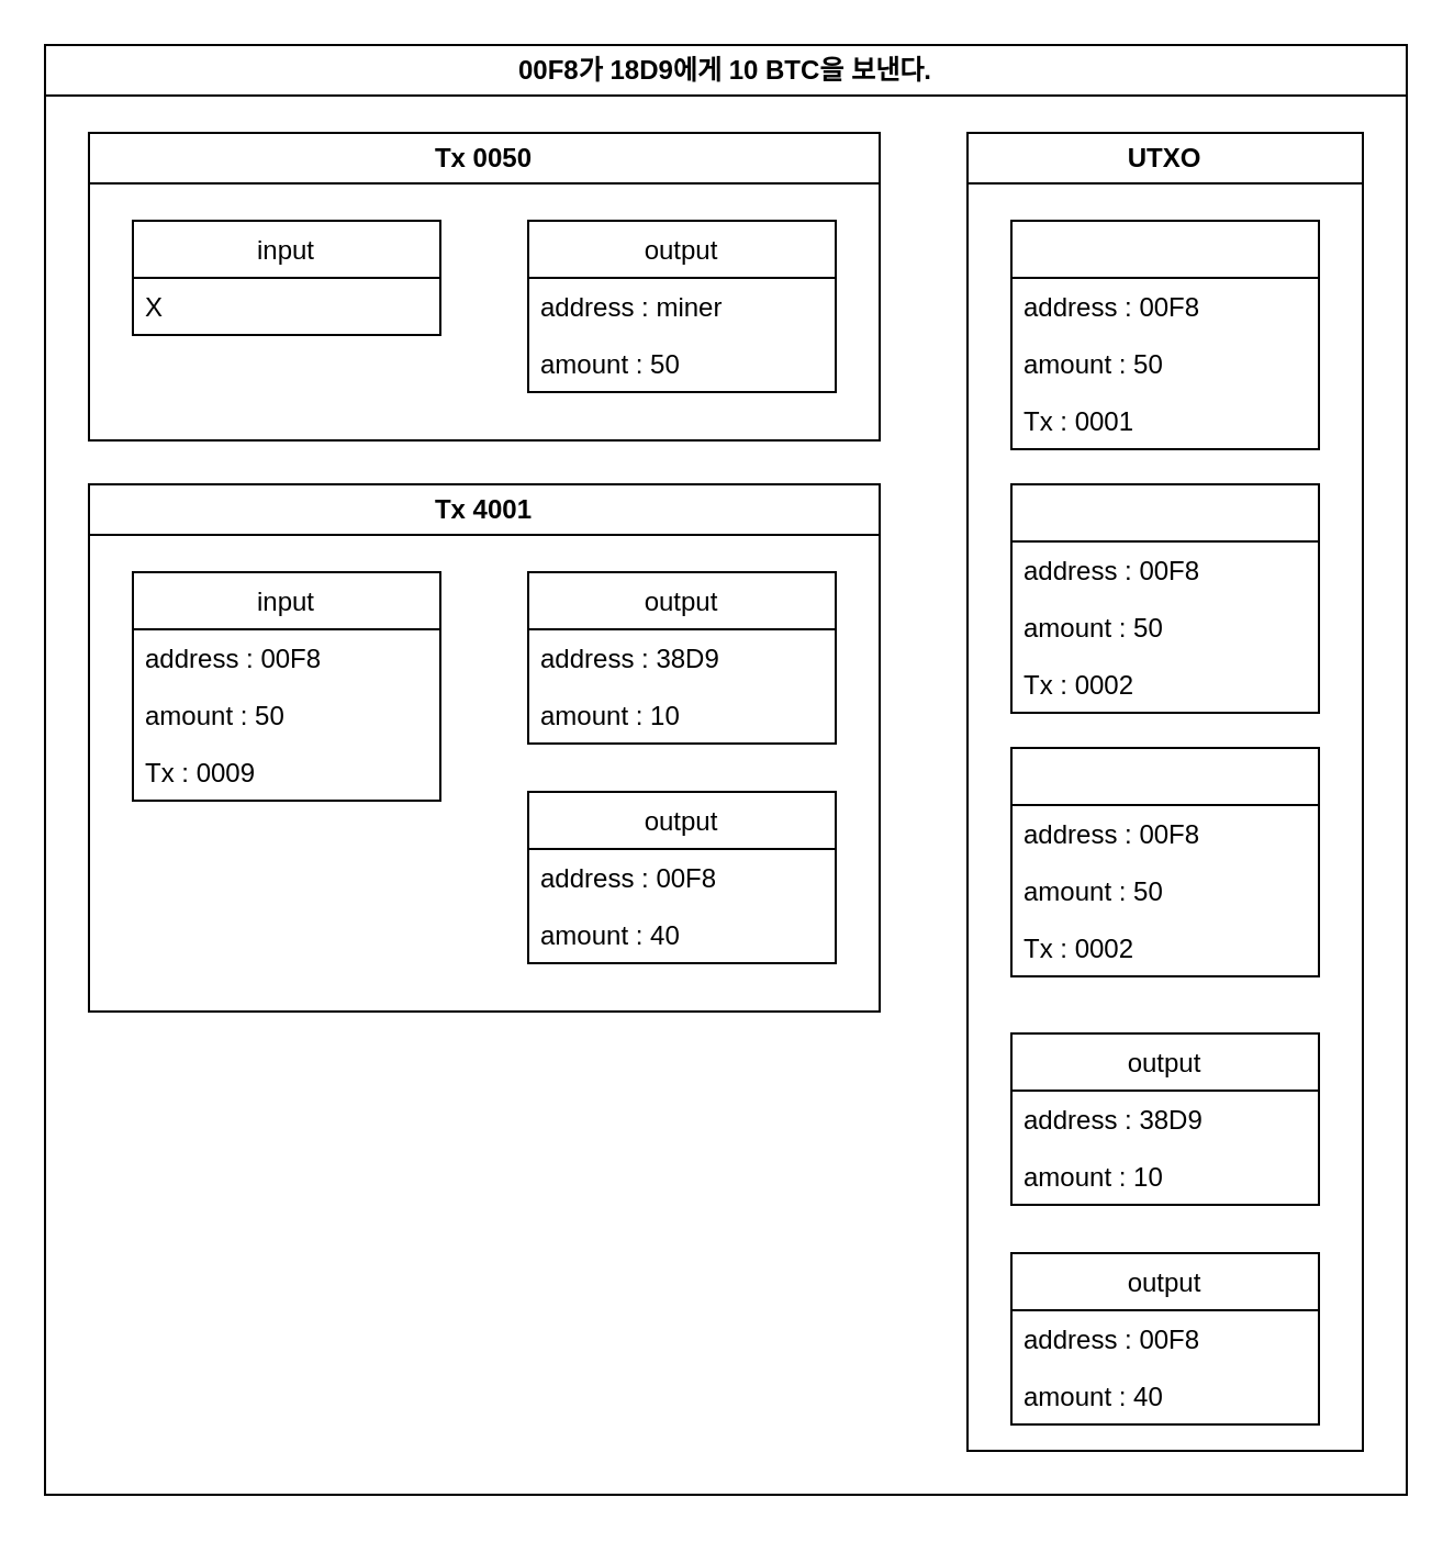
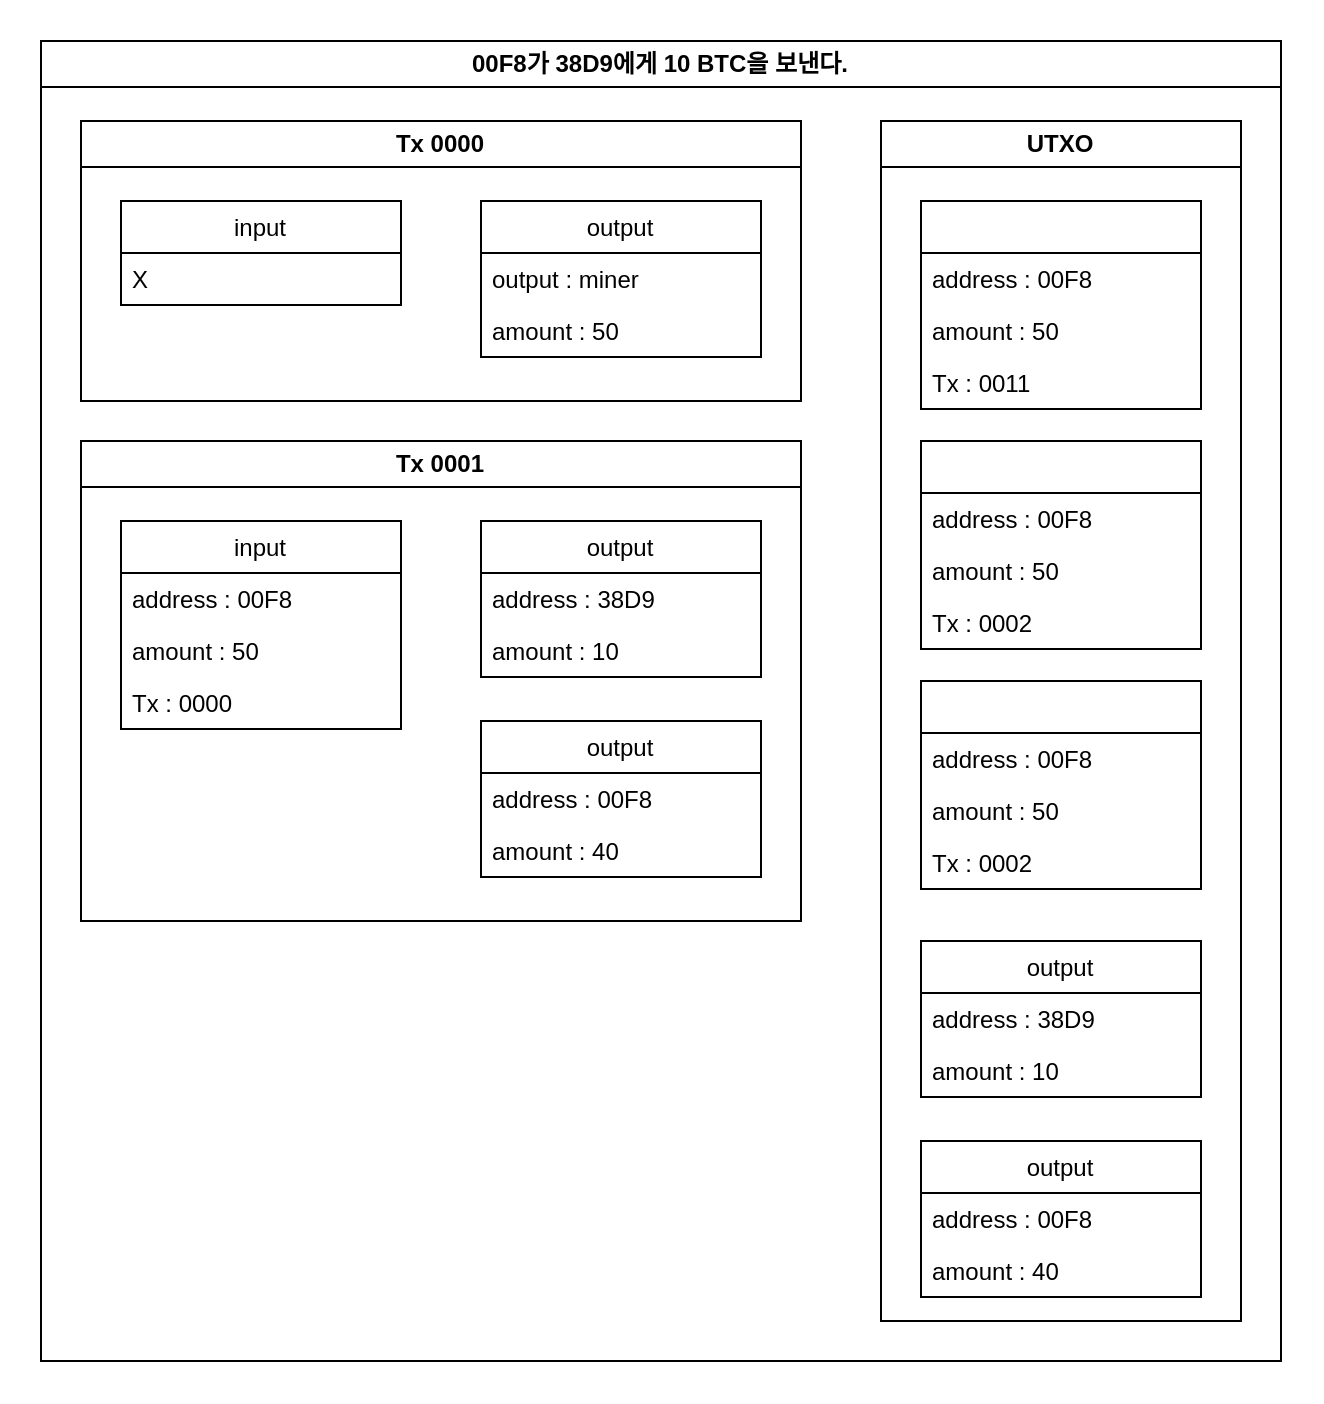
  <mxCell id="0" />
  <mxCell id="1" parent="0" />
- <mxCell id="2" value="00F8가 18D9에게 10 BTC을 보낸다." style="swimlane;whiteSpace=wrap;html=1;" vertex="1" parent="1"><mxGeometry x="20" y="20" width="620" height="660" as="geometry" /></mxCell>
- <mxCell id="3" value="Tx 0050" style="swimlane;whiteSpace=wrap;html=1;" vertex="1" parent="2"><mxGeometry x="20" y="40" width="360" height="140" as="geometry" /></mxCell>
+ <mxCell id="2" value="00F8가 38D9에게 10 BTC을 보낸다." style="swimlane;whiteSpace=wrap;html=1;" vertex="1" parent="1"><mxGeometry x="20" y="20" width="620" height="660" as="geometry" /></mxCell>
+ <mxCell id="3" value="Tx 0000" style="swimlane;whiteSpace=wrap;html=1;" vertex="1" parent="2"><mxGeometry x="20" y="40" width="360" height="140" as="geometry" /></mxCell>
  <mxCell id="4" value="input" style="swimlane;fontStyle=0;childLayout=stackLayout;horizontal=1;startSize=26;fillColor=none;horizontalStack=0;resizeParent=1;resizeParentMax=0;resizeLast=0;collapsible=1;marginBottom=0;" vertex="1" parent="3"><mxGeometry x="20" y="40" width="140" height="52" as="geometry" /></mxCell>
  <mxCell id="5" value="X" style="text;strokeColor=none;fillColor=none;align=left;verticalAlign=top;spacingLeft=4;spacingRight=4;overflow=hidden;rotatable=0;points=[[0,0.5],[1,0.5]];portConstraint=eastwest;" vertex="1" parent="4"><mxGeometry y="26" width="140" height="26" as="geometry" /></mxCell>
  <mxCell id="6" value="output" style="swimlane;fontStyle=0;childLayout=stackLayout;horizontal=1;startSize=26;fillColor=none;horizontalStack=0;resizeParent=1;resizeParentMax=0;resizeLast=0;collapsible=1;marginBottom=0;" vertex="1" parent="3"><mxGeometry x="200" y="40" width="140" height="78" as="geometry" /></mxCell>
- <mxCell id="7" value="address : miner" style="text;strokeColor=none;fillColor=none;align=left;verticalAlign=top;spacingLeft=4;spacingRight=4;overflow=hidden;rotatable=0;points=[[0,0.5],[1,0.5]];portConstraint=eastwest;" vertex="1" parent="6"><mxGeometry y="26" width="140" height="26" as="geometry" /></mxCell>
+ <mxCell id="7" value="output : miner" style="text;strokeColor=none;fillColor=none;align=left;verticalAlign=top;spacingLeft=4;spacingRight=4;overflow=hidden;rotatable=0;points=[[0,0.5],[1,0.5]];portConstraint=eastwest;" vertex="1" parent="6"><mxGeometry y="26" width="140" height="26" as="geometry" /></mxCell>
  <mxCell id="8" value="amount : 50" style="text;strokeColor=none;fillColor=none;align=left;verticalAlign=top;spacingLeft=4;spacingRight=4;overflow=hidden;rotatable=0;points=[[0,0.5],[1,0.5]];portConstraint=eastwest;" vertex="1" parent="6"><mxGeometry y="52" width="140" height="26" as="geometry" /></mxCell>
  <mxCell id="9" value="UTXO" style="swimlane;whiteSpace=wrap;html=1;" vertex="1" parent="2"><mxGeometry x="420" y="40" width="180" height="600" as="geometry" /></mxCell>
  <mxCell id="10" value="" style="swimlane;fontStyle=0;childLayout=stackLayout;horizontal=1;startSize=26;fillColor=none;horizontalStack=0;resizeParent=1;resizeParentMax=0;resizeLast=0;collapsible=1;marginBottom=0;" vertex="1" parent="9"><mxGeometry x="20" y="40" width="140" height="104" as="geometry" /></mxCell>
  <mxCell id="11" value="address : 00F8" style="text;strokeColor=none;fillColor=none;align=left;verticalAlign=top;spacingLeft=4;spacingRight=4;overflow=hidden;rotatable=0;points=[[0,0.5],[1,0.5]];portConstraint=eastwest;" vertex="1" parent="10"><mxGeometry y="26" width="140" height="26" as="geometry" /></mxCell>
  <mxCell id="12" value="amount : 50" style="text;strokeColor=none;fillColor=none;align=left;verticalAlign=top;spacingLeft=4;spacingRight=4;overflow=hidden;rotatable=0;points=[[0,0.5],[1,0.5]];portConstraint=eastwest;" vertex="1" parent="10"><mxGeometry y="52" width="140" height="26" as="geometry" /></mxCell>
- <mxCell id="13" value="Tx : 0001" style="text;strokeColor=none;fillColor=none;align=left;verticalAlign=top;spacingLeft=4;spacingRight=4;overflow=hidden;rotatable=0;points=[[0,0.5],[1,0.5]];portConstraint=eastwest;" vertex="1" parent="10"><mxGeometry y="78" width="140" height="26" as="geometry" /></mxCell>
+ <mxCell id="13" value="Tx : 0011" style="text;strokeColor=none;fillColor=none;align=left;verticalAlign=top;spacingLeft=4;spacingRight=4;overflow=hidden;rotatable=0;points=[[0,0.5],[1,0.5]];portConstraint=eastwest;" vertex="1" parent="10"><mxGeometry y="78" width="140" height="26" as="geometry" /></mxCell>
  <mxCell id="14" value="" style="swimlane;fontStyle=0;childLayout=stackLayout;horizontal=1;startSize=26;fillColor=none;horizontalStack=0;resizeParent=1;resizeParentMax=0;resizeLast=0;collapsible=1;marginBottom=0;" vertex="1" parent="9"><mxGeometry x="20" y="160" width="140" height="104" as="geometry" /></mxCell>
  <mxCell id="15" value="address : 00F8" style="text;strokeColor=none;fillColor=none;align=left;verticalAlign=top;spacingLeft=4;spacingRight=4;overflow=hidden;rotatable=0;points=[[0,0.5],[1,0.5]];portConstraint=eastwest;" vertex="1" parent="14"><mxGeometry y="26" width="140" height="26" as="geometry" /></mxCell>
  <mxCell id="16" value="amount : 50" style="text;strokeColor=none;fillColor=none;align=left;verticalAlign=top;spacingLeft=4;spacingRight=4;overflow=hidden;rotatable=0;points=[[0,0.5],[1,0.5]];portConstraint=eastwest;" vertex="1" parent="14"><mxGeometry y="52" width="140" height="26" as="geometry" /></mxCell>
  <mxCell id="17" value="Tx : 0002" style="text;strokeColor=none;fillColor=none;align=left;verticalAlign=top;spacingLeft=4;spacingRight=4;overflow=hidden;rotatable=0;points=[[0,0.5],[1,0.5]];portConstraint=eastwest;" vertex="1" parent="14"><mxGeometry y="78" width="140" height="26" as="geometry" /></mxCell>
  <mxCell id="18" value="" style="swimlane;fontStyle=0;childLayout=stackLayout;horizontal=1;startSize=26;fillColor=none;horizontalStack=0;resizeParent=1;resizeParentMax=0;resizeLast=0;collapsible=1;marginBottom=0;" vertex="1" parent="9"><mxGeometry x="20" y="280" width="140" height="104" as="geometry" /></mxCell>
  <mxCell id="19" value="address : 00F8" style="text;strokeColor=none;fillColor=none;align=left;verticalAlign=top;spacingLeft=4;spacingRight=4;overflow=hidden;rotatable=0;points=[[0,0.5],[1,0.5]];portConstraint=eastwest;" vertex="1" parent="18"><mxGeometry y="26" width="140" height="26" as="geometry" /></mxCell>
  <mxCell id="20" value="amount : 50" style="text;strokeColor=none;fillColor=none;align=left;verticalAlign=top;spacingLeft=4;spacingRight=4;overflow=hidden;rotatable=0;points=[[0,0.5],[1,0.5]];portConstraint=eastwest;" vertex="1" parent="18"><mxGeometry y="52" width="140" height="26" as="geometry" /></mxCell>
  <mxCell id="21" value="Tx : 0002" style="text;strokeColor=none;fillColor=none;align=left;verticalAlign=top;spacingLeft=4;spacingRight=4;overflow=hidden;rotatable=0;points=[[0,0.5],[1,0.5]];portConstraint=eastwest;" vertex="1" parent="18"><mxGeometry y="78" width="140" height="26" as="geometry" /></mxCell>
  <mxCell id="22" value="output" style="swimlane;fontStyle=0;childLayout=stackLayout;horizontal=1;startSize=26;fillColor=none;horizontalStack=0;resizeParent=1;resizeParentMax=0;resizeLast=0;collapsible=1;marginBottom=0;" vertex="1" parent="9"><mxGeometry x="20" y="410" width="140" height="78" as="geometry"><mxRectangle x="200" y="40" width="70" height="30" as="alternateBounds" /></mxGeometry></mxCell>
  <mxCell id="23" value="address : 38D9" style="text;strokeColor=none;fillColor=none;align=left;verticalAlign=top;spacingLeft=4;spacingRight=4;overflow=hidden;rotatable=0;points=[[0,0.5],[1,0.5]];portConstraint=eastwest;" vertex="1" parent="22"><mxGeometry y="26" width="140" height="26" as="geometry" /></mxCell>
  <mxCell id="24" value="amount : 10" style="text;strokeColor=none;fillColor=none;align=left;verticalAlign=top;spacingLeft=4;spacingRight=4;overflow=hidden;rotatable=0;points=[[0,0.5],[1,0.5]];portConstraint=eastwest;" vertex="1" parent="22"><mxGeometry y="52" width="140" height="26" as="geometry" /></mxCell>
  <mxCell id="25" value="output" style="swimlane;fontStyle=0;childLayout=stackLayout;horizontal=1;startSize=26;fillColor=none;horizontalStack=0;resizeParent=1;resizeParentMax=0;resizeLast=0;collapsible=1;marginBottom=0;" vertex="1" parent="9"><mxGeometry x="20" y="510" width="140" height="78" as="geometry" /></mxCell>
  <mxCell id="26" value="address : 00F8" style="text;strokeColor=none;fillColor=none;align=left;verticalAlign=top;spacingLeft=4;spacingRight=4;overflow=hidden;rotatable=0;points=[[0,0.5],[1,0.5]];portConstraint=eastwest;" vertex="1" parent="25"><mxGeometry y="26" width="140" height="26" as="geometry" /></mxCell>
  <mxCell id="27" value="amount : 40" style="text;strokeColor=none;fillColor=none;align=left;verticalAlign=top;spacingLeft=4;spacingRight=4;overflow=hidden;rotatable=0;points=[[0,0.5],[1,0.5]];portConstraint=eastwest;" vertex="1" parent="25"><mxGeometry y="52" width="140" height="26" as="geometry" /></mxCell>
- <mxCell id="28" value="Tx 4001" style="swimlane;whiteSpace=wrap;html=1;" vertex="1" parent="2"><mxGeometry x="20" y="200" width="360" height="240" as="geometry" /></mxCell>
+ <mxCell id="28" value="Tx 0001" style="swimlane;whiteSpace=wrap;html=1;" vertex="1" parent="2"><mxGeometry x="20" y="200" width="360" height="240" as="geometry" /></mxCell>
  <mxCell id="29" value="output" style="swimlane;fontStyle=0;childLayout=stackLayout;horizontal=1;startSize=26;fillColor=none;horizontalStack=0;resizeParent=1;resizeParentMax=0;resizeLast=0;collapsible=1;marginBottom=0;" vertex="1" parent="28"><mxGeometry x="200" y="40" width="140" height="78" as="geometry"><mxRectangle x="200" y="40" width="70" height="30" as="alternateBounds" /></mxGeometry></mxCell>
  <mxCell id="30" value="address : 38D9" style="text;strokeColor=none;fillColor=none;align=left;verticalAlign=top;spacingLeft=4;spacingRight=4;overflow=hidden;rotatable=0;points=[[0,0.5],[1,0.5]];portConstraint=eastwest;" vertex="1" parent="29"><mxGeometry y="26" width="140" height="26" as="geometry" /></mxCell>
  <mxCell id="31" value="amount : 10" style="text;strokeColor=none;fillColor=none;align=left;verticalAlign=top;spacingLeft=4;spacingRight=4;overflow=hidden;rotatable=0;points=[[0,0.5],[1,0.5]];portConstraint=eastwest;" vertex="1" parent="29"><mxGeometry y="52" width="140" height="26" as="geometry" /></mxCell>
  <mxCell id="32" value="input" style="swimlane;fontStyle=0;childLayout=stackLayout;horizontal=1;startSize=26;fillColor=none;horizontalStack=0;resizeParent=1;resizeParentMax=0;resizeLast=0;collapsible=1;marginBottom=0;" vertex="1" parent="28"><mxGeometry x="20" y="40" width="140" height="104" as="geometry"><mxRectangle x="20" y="40" width="70" height="30" as="alternateBounds" /></mxGeometry></mxCell>
  <mxCell id="33" value="address : 00F8" style="text;strokeColor=none;fillColor=none;align=left;verticalAlign=top;spacingLeft=4;spacingRight=4;overflow=hidden;rotatable=0;points=[[0,0.5],[1,0.5]];portConstraint=eastwest;" vertex="1" parent="32"><mxGeometry y="26" width="140" height="26" as="geometry" /></mxCell>
  <mxCell id="34" value="amount : 50" style="text;strokeColor=none;fillColor=none;align=left;verticalAlign=top;spacingLeft=4;spacingRight=4;overflow=hidden;rotatable=0;points=[[0,0.5],[1,0.5]];portConstraint=eastwest;" vertex="1" parent="32"><mxGeometry y="52" width="140" height="26" as="geometry" /></mxCell>
- <mxCell id="35" value="Tx : 0009" style="text;strokeColor=none;fillColor=none;align=left;verticalAlign=top;spacingLeft=4;spacingRight=4;overflow=hidden;rotatable=0;points=[[0,0.5],[1,0.5]];portConstraint=eastwest;" vertex="1" parent="32"><mxGeometry y="78" width="140" height="26" as="geometry" /></mxCell>
+ <mxCell id="35" value="Tx : 0000" style="text;strokeColor=none;fillColor=none;align=left;verticalAlign=top;spacingLeft=4;spacingRight=4;overflow=hidden;rotatable=0;points=[[0,0.5],[1,0.5]];portConstraint=eastwest;" vertex="1" parent="32"><mxGeometry y="78" width="140" height="26" as="geometry" /></mxCell>
  <mxCell id="36" value="output" style="swimlane;fontStyle=0;childLayout=stackLayout;horizontal=1;startSize=26;fillColor=none;horizontalStack=0;resizeParent=1;resizeParentMax=0;resizeLast=0;collapsible=1;marginBottom=0;" vertex="1" parent="28"><mxGeometry x="200" y="140" width="140" height="78" as="geometry" /></mxCell>
  <mxCell id="37" value="address : 00F8" style="text;strokeColor=none;fillColor=none;align=left;verticalAlign=top;spacingLeft=4;spacingRight=4;overflow=hidden;rotatable=0;points=[[0,0.5],[1,0.5]];portConstraint=eastwest;" vertex="1" parent="36"><mxGeometry y="26" width="140" height="26" as="geometry" /></mxCell>
  <mxCell id="38" value="amount : 40" style="text;strokeColor=none;fillColor=none;align=left;verticalAlign=top;spacingLeft=4;spacingRight=4;overflow=hidden;rotatable=0;points=[[0,0.5],[1,0.5]];portConstraint=eastwest;" vertex="1" parent="36"><mxGeometry y="52" width="140" height="26" as="geometry" /></mxCell>
